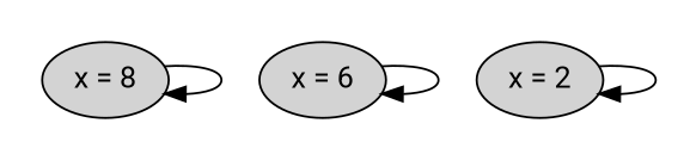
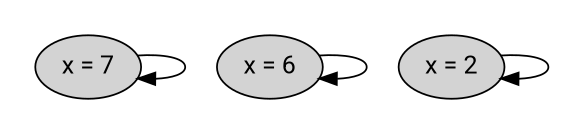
  strict digraph {
    nodesep=0.35
    fontname=Roboto
    node [style=filled fontname=Roboto]
    edge [color=black fontcolor=black fontname=Roboto]
    n1 [label="x = 2"]
    n2 [label="x = 6"]
-   n3 [label="x = 8"]
+   n3 [label="x = 7"]
    subgraph cluster_1 {
      color=white
      subgraph sub_2 {
        color=white
        rank=same
        n1
        n2
        n3
      }
    }
    n1 -> n1
    n2 -> n2
    n3 -> n3
  }
